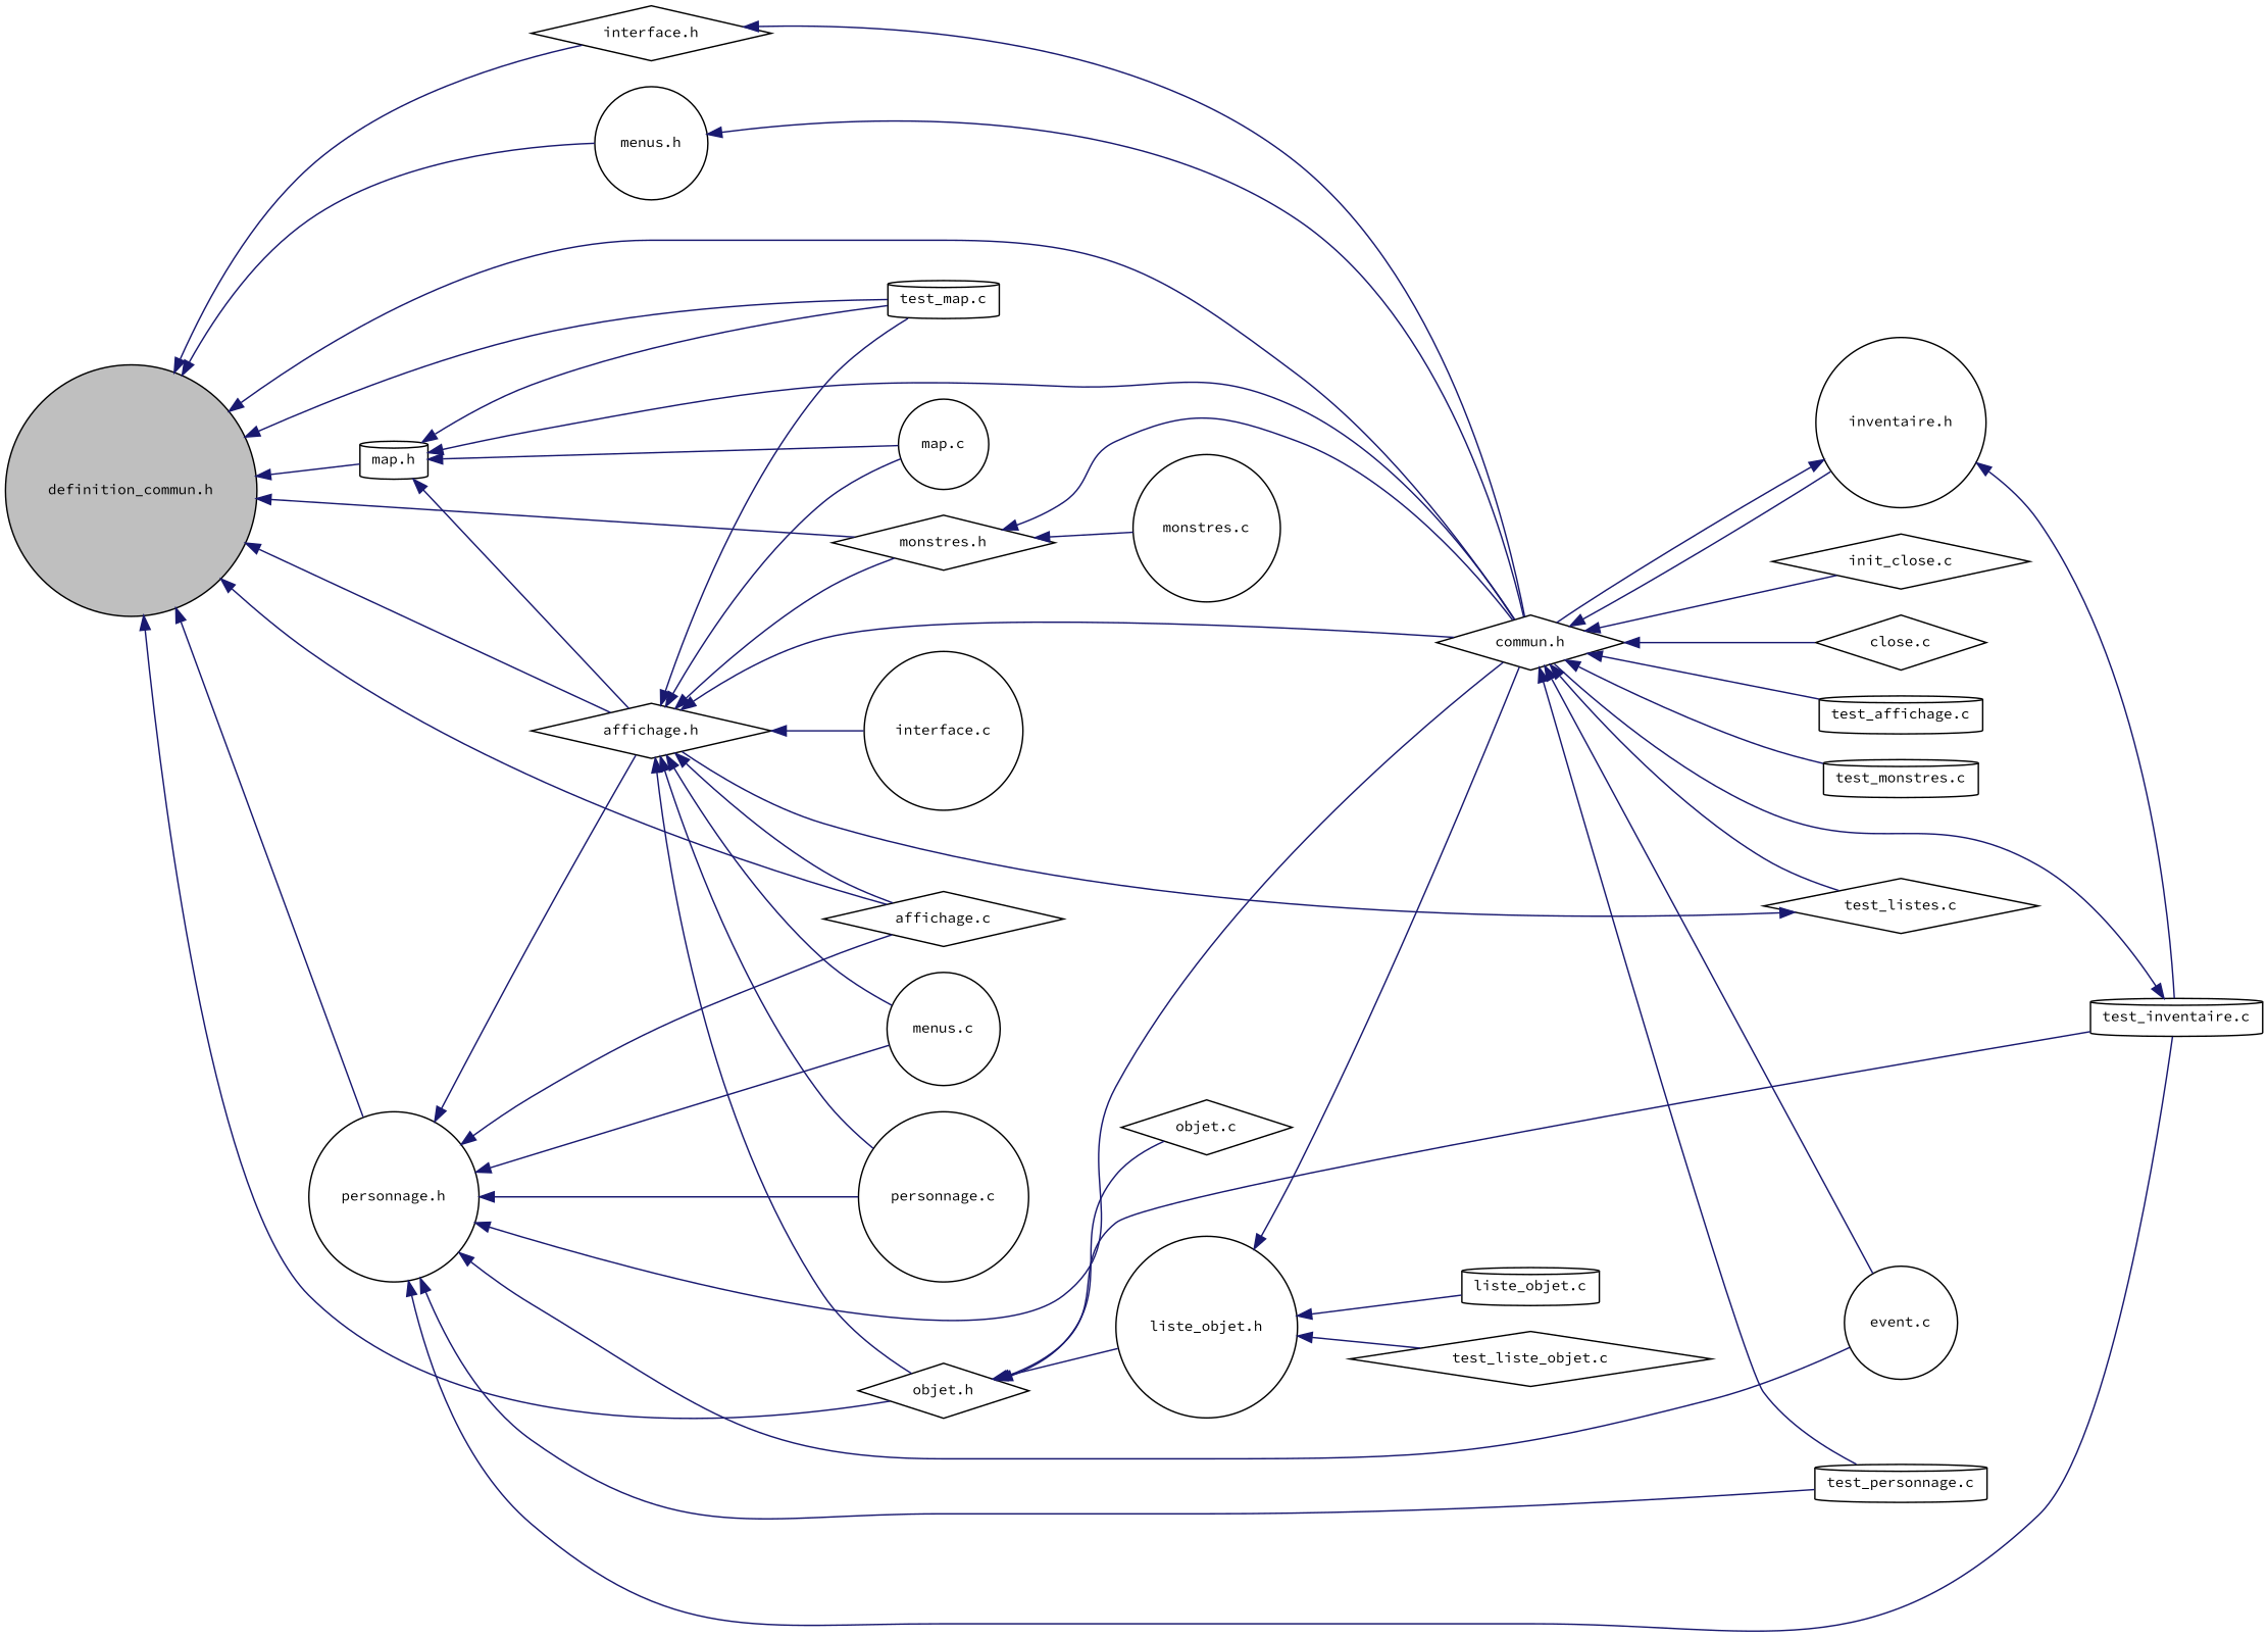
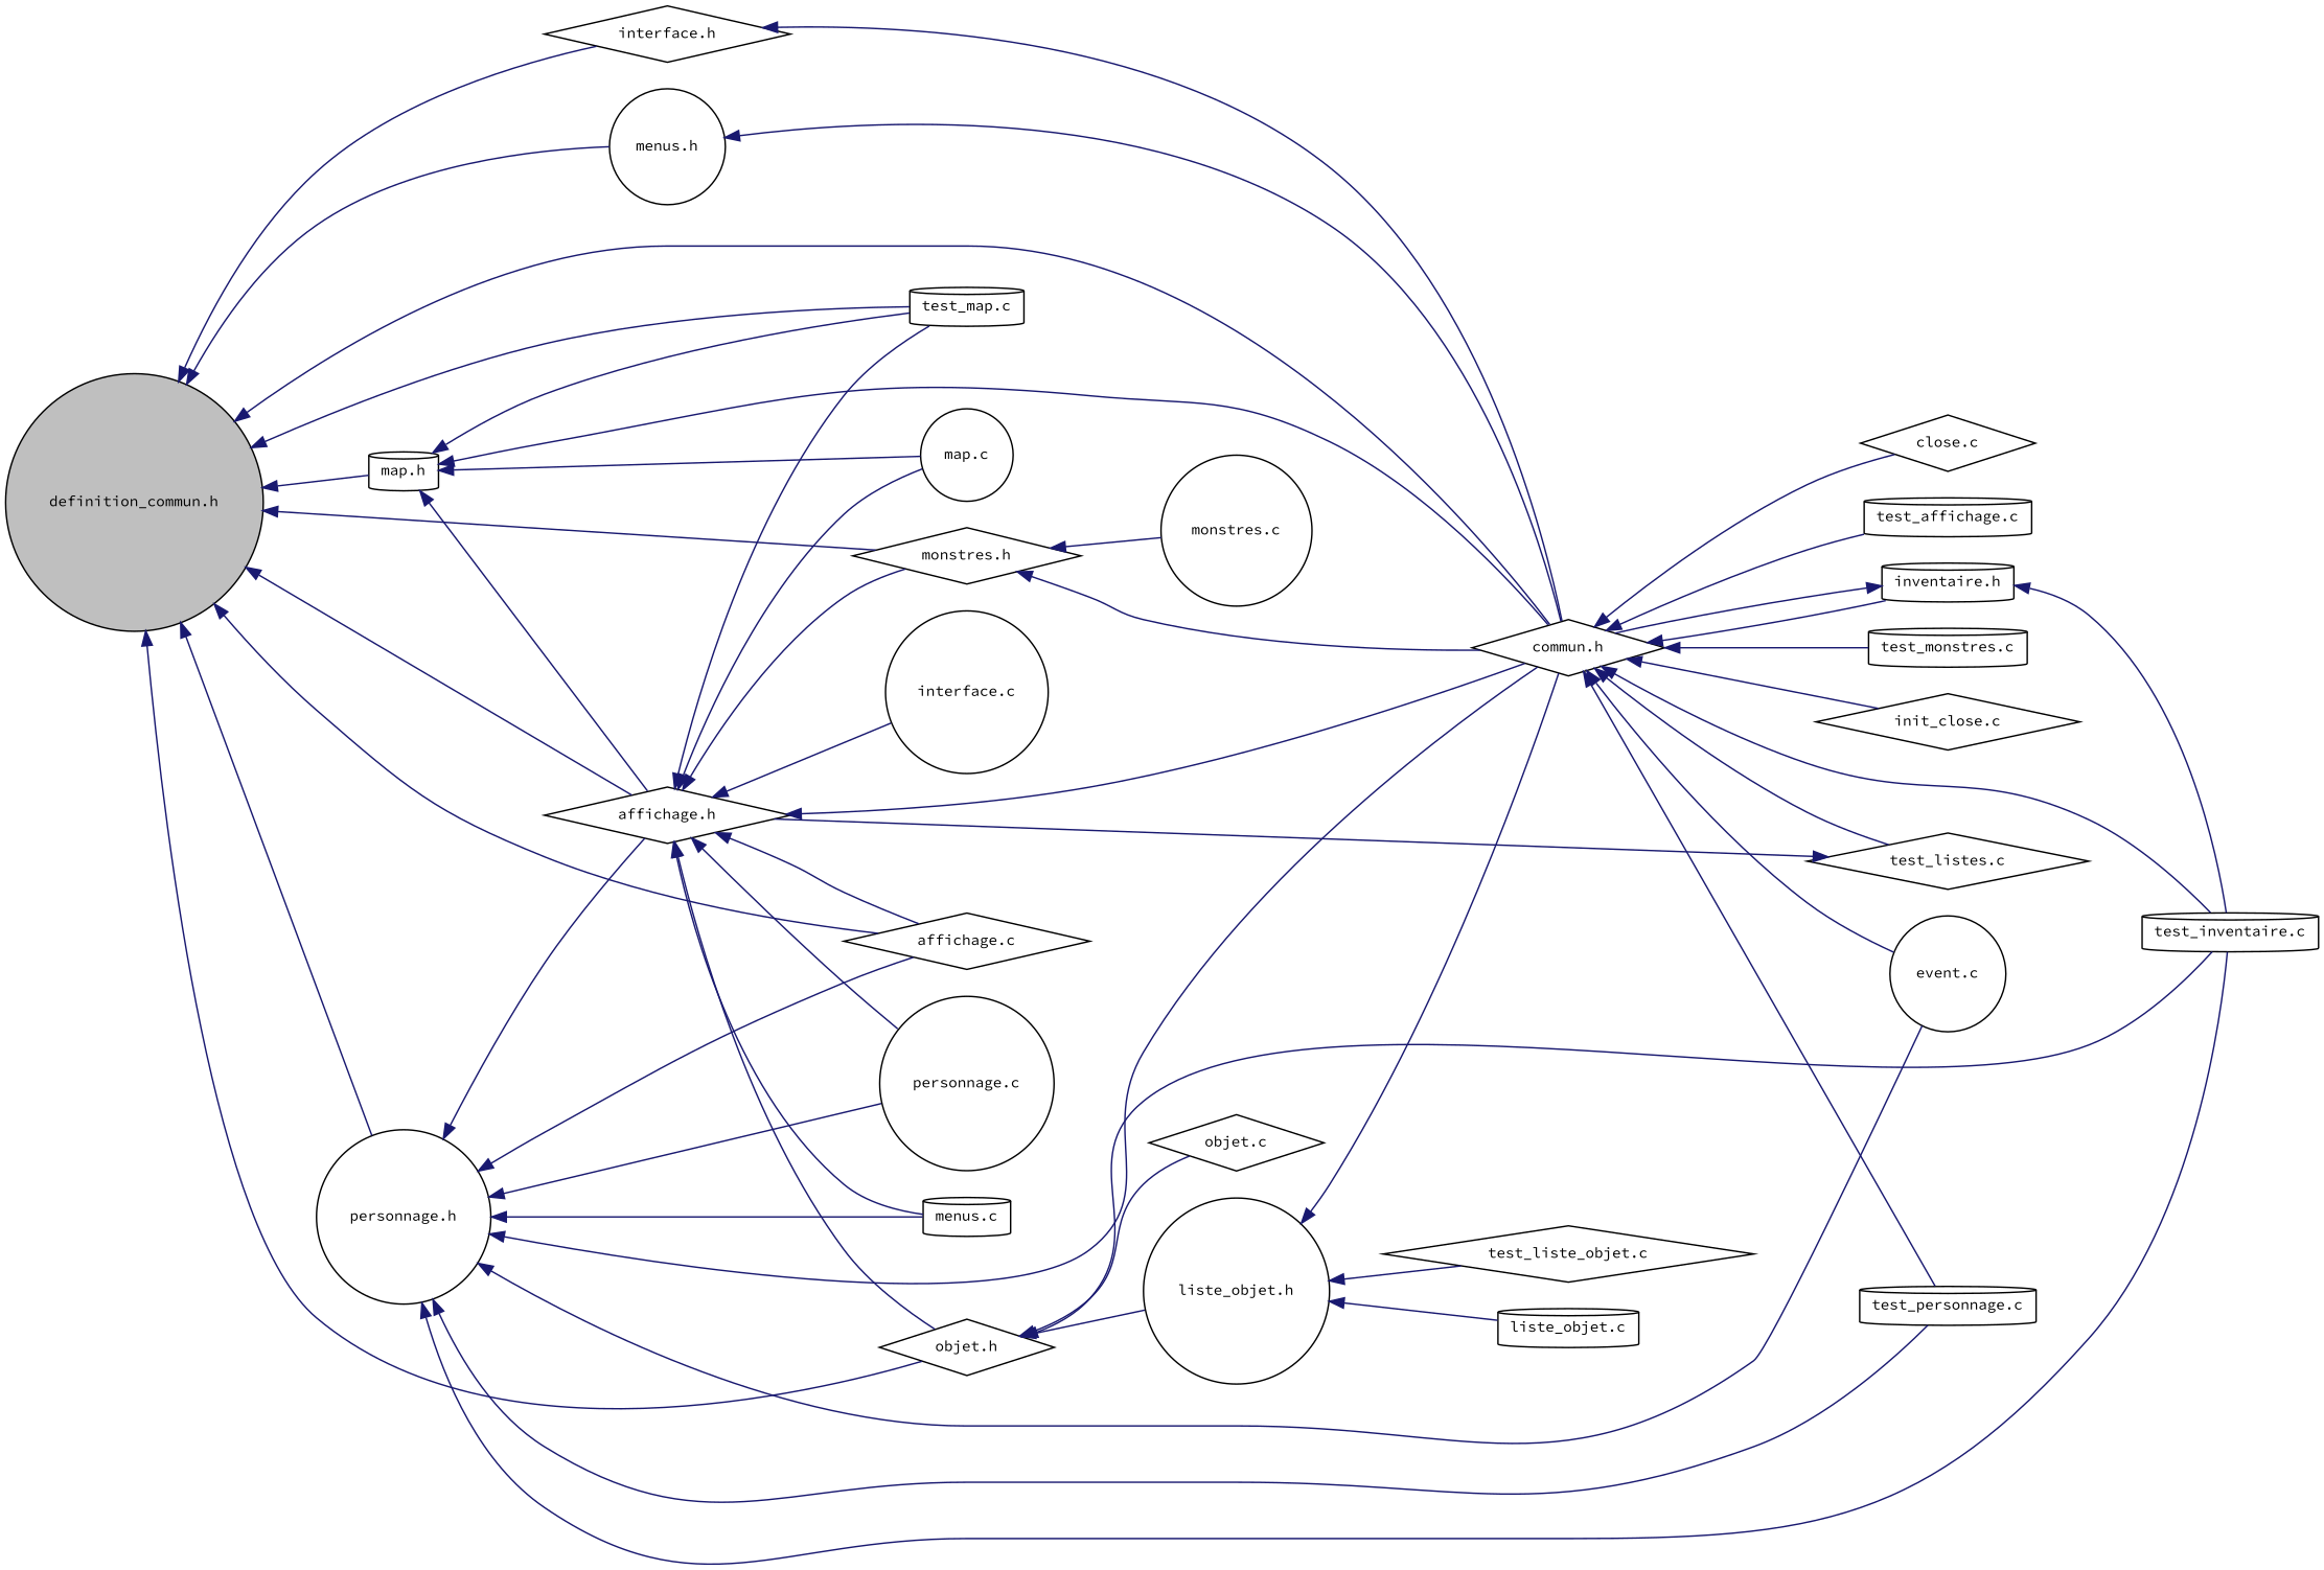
  digraph {
    fontname="Source Code Pro"
    rankdir=LR
    node [color=black fillcolor=white fontname="Source Code Pro" fontsize=10 shape=diamond style=filled]
    edge [color=midnightblue dir=back fontname="Source Code Pro" fontsize=10 labelfontname=Helvetica labelfontsize=10 style=solid]
    n1 [fillcolor=grey75 fontcolor=black height=0.2 label="definition_commun.h" shape=circle width=0.4]
    n2 [height=0.2 label="affichage.c" width=0.4]
    n3 [height=0.2 label="test_map.c" shape=cylinder width=0.4]
    n4 [height=0.2 label="affichage.h" width=0.4]
    n5 [height=0.2 label="monstres.h" width=0.4]
    n6 [height=0.2 label="commun.h" width=0.4]
    n7 [height=0.2 label="objet.h" width=0.4]
    n8 [height=0.2 label="map.h" shape=cylinder width=0.4]
    n9 [height=0.2 label="personnage.h" shape=circle width=0.4]
    n10 [height=0.2 label="menus.h" shape=circle width=0.4]
    n11 [height=0.2 label="interface.h" width=0.4]
    n12 [height=0.2 label="interface.c" shape=circle width=0.4]
    n13 [height=0.2 label="map.c" shape=circle width=0.4]
-   n14 [height=0.2 label="menus.c" shape=circle width=0.4]
+   n14 [height=0.2 label="menus.c" shape=cylinder width=0.4]
    n15 [height=0.2 label="personnage.c" shape=circle width=0.4]
    n16 [height=0.2 label="monstres.c" shape=circle width=0.4]
    n17 [height=0.2 label="test_listes.c" width=0.4]
    n18 [height=0.2 label="event.c" shape=circle width=0.4]
    n19 [height=0.2 label="init_close.c" width=0.4]
    n20 [height=0.2 label="close.c" width=0.4]
    n21 [height=0.2 label="test_affichage.c" shape=cylinder width=0.4]
    n22 [height=0.2 label="test_inventaire.c" shape=cylinder width=0.4]
    n23 [height=0.2 label="test_monstres.c" shape=cylinder width=0.4]
    n24 [height=0.2 label="test_personnage.c" shape=cylinder width=0.4]
-   n25 [height=0.2 label="inventaire.h" shape=circle width=0.4]
+   n25 [height=0.2 label="inventaire.h" shape=cylinder width=0.4]
    n26 [height=0.2 label="objet.c" width=0.4]
    n27 [height=0.2 label="liste_objet.h" shape=circle width=0.4]
    n28 [height=0.2 label="liste_objet.c" shape=cylinder width=0.4]
    n29 [height=0.2 label="test_liste_objet.c" width=0.4]
    n1 -> n2
    n1 -> n3
    n1 -> n4
    n1 -> n5
    n1 -> n6
    n1 -> n7
    n1 -> n8
    n1 -> n9
    n1 -> n10
    n1 -> n11
    n4 -> n2
    n4 -> n3
    n4 -> n5
    n4 -> n6
    n4 -> n7
    n4 -> n12
    n4 -> n13
    n4 -> n14
    n4 -> n15
    n5 -> n6
    n5 -> n16
    n6 -> n17
    n6 -> n18
    n6 -> n19
    n6 -> n20
    n6 -> n21
-   n22 -> n6
+   n6 -> n22
    n6 -> n23
    n6 -> n24
    n6 -> n25
    n7 -> n22
    n7 -> n26
    n7 -> n27
    n8 -> n3
    n8 -> n4
    n8 -> n6
    n8 -> n13
    n9 -> n2
    n9 -> n4
    n9 -> n6
    n9 -> n14
    n9 -> n15
    n9 -> n18
    n9 -> n22
    n9 -> n24
    n10 -> n6
    n11 -> n6
    n17 -> n4
    n25 -> n6
    n25 -> n22
    n27 -> n6
    n27 -> n28
    n27 -> n29
  }
